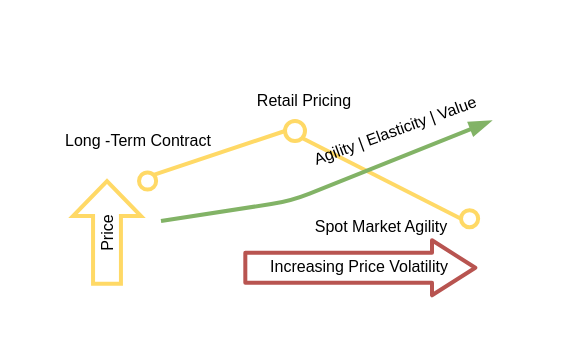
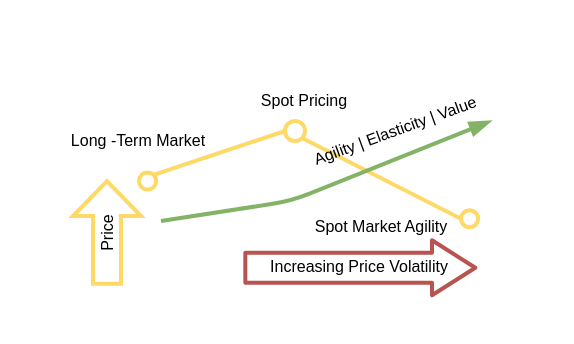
  <mxCell id="0" />
  <mxCell id="1" parent="0" />
  <mxCell id="2" value="Spot Market Agility" style="text;html=1;strokeColor=none;fillColor=none;align=center;verticalAlign=middle;whiteSpace=wrap;rounded=0;fontSize=8;fontStyle=0;strokeWidth=2;" vertex="1" parent="1"><mxGeometry x="141.5" y="101" width="97" height="24" as="geometry" /></mxCell>
  <mxCell id="3" value="" style="group;fontStyle=0;strokeWidth=2;fontSize=8;" vertex="1" connectable="0" parent="1"><mxGeometry x="30" y="90" width="230" height="60" as="geometry" /></mxCell>
  <mxCell id="4" value="Price&amp;nbsp;" style="html=1;align=center;verticalAlign=middle;shape=mxgraph.arrows2.arrow;dy=0.59;dx=17.5;direction=north;notch=0;flipV=0;horizontal=0;fontSize=8;fontStyle=0;rounded=1;labelBackgroundColor=#ffffff;endArrow=classic;endSize=8.33;strokeColor=#FFD966;strokeWidth=2;fillColor=none;" vertex="1" parent="3"><mxGeometry x="6" width="34" height="51.429" as="geometry" /></mxCell>
  <mxCell id="5" value="Increasing Price Volatility" style="shape=flexArrow;endArrow=classic;html=1;endWidth=10.5;endSize=6.555;width=14;fontSize=8;fontStyle=0;fillColor=none;strokeColor=#b85450;strokeWidth=2;" edge="1" parent="3"><mxGeometry width="50" height="50" relative="1" as="geometry"><mxPoint x="91.162" y="43.393" as="sourcePoint" /><mxPoint x="208.161" y="43.393" as="targetPoint" /></mxGeometry></mxCell>
  <mxCell id="6" value="" style="ellipse;whiteSpace=wrap;html=1;aspect=fixed;fontSize=8;rounded=1;strokeColor=#FFD966;strokeWidth=2;labelBackgroundColor=#ffffff;spacing=0;endArrow=none;fontStyle=0" vertex="1" parent="3"><mxGeometry x="39" y="-4.286" width="8.571" height="8.571" as="geometry" /></mxCell>
  <mxCell id="7" value="" style="ellipse;whiteSpace=wrap;html=1;aspect=fixed;fontSize=8;rounded=1;strokeColor=#FFD966;strokeWidth=2;labelBackgroundColor=#ffffff;spacing=0;endArrow=none;fontStyle=0" vertex="1" parent="3"><mxGeometry x="200" y="14.571" width="8.571" height="8.571" as="geometry" /></mxCell>
  <mxCell id="8" value="" style="endArrow=none;html=1;fontSize=8;strokeColor=#FFD966;strokeWidth=2;spacing=0;fontStyle=0;entryX=0;entryY=0.5;entryDx=0;entryDy=0;exitX=1;exitY=1;exitDx=0;exitDy=0;" edge="1" parent="1" source="14" target="7"><mxGeometry width="50" height="50" relative="1" as="geometry"><mxPoint x="160" y="60" as="sourcePoint" /><mxPoint x="330" y="40" as="targetPoint" /></mxGeometry></mxCell>
  <mxCell id="9" value="" style="endArrow=none;html=1;fontSize=8;spacing=0;comic=0;strokeWidth=2;strokeColor=#FFD966;fontStyle=0;entryX=0;entryY=0.5;entryDx=0;entryDy=0;exitX=1;exitY=0;exitDx=0;exitDy=0;" edge="1" parent="1" source="6" target="14"><mxGeometry width="50" height="50" relative="1" as="geometry"><mxPoint x="40" y="90" as="sourcePoint" /><mxPoint x="170" y="40" as="targetPoint" /></mxGeometry></mxCell>
- <mxCell id="10" value="Long -Term Contract" style="text;html=1;strokeColor=none;fillColor=none;align=center;verticalAlign=middle;whiteSpace=wrap;rounded=0;fontSize=8;fontStyle=0;strokeWidth=2;" vertex="1" parent="1"><mxGeometry x="20" y="60" width="98" height="20" as="geometry" /></mxCell>
+ <mxCell id="10" value="Long -Term Market" style="text;html=1;strokeColor=none;fillColor=none;align=center;verticalAlign=middle;whiteSpace=wrap;rounded=0;fontSize=8;fontStyle=0;strokeWidth=2;" vertex="1" parent="1"><mxGeometry x="20" y="60" width="98" height="20" as="geometry" /></mxCell>
  <mxCell id="11" value="" style="group;fontStyle=0;strokeWidth=2;fontSize=8;" vertex="1" connectable="0" parent="1"><mxGeometry x="115" y="20" width="150" height="70" as="geometry" /></mxCell>
- <mxCell id="12" value="Retail Pricing" style="text;html=1;strokeColor=none;fillColor=none;align=center;verticalAlign=middle;whiteSpace=wrap;rounded=0;fontSize=8;fontStyle=0;strokeWidth=2;" vertex="1" parent="11"><mxGeometry x="7" y="20" width="60" height="20" as="geometry" /></mxCell>
+ <mxCell id="12" value="Spot Pricing" style="text;html=1;strokeColor=none;fillColor=none;align=center;verticalAlign=middle;whiteSpace=wrap;rounded=0;fontSize=8;fontStyle=0;strokeWidth=2;" vertex="1" parent="11"><mxGeometry x="7" y="20" width="60" height="20" as="geometry" /></mxCell>
  <mxCell id="13" value="" style="endArrow=blockThin;html=1;strokeColor=#82b366;strokeWidth=2;fillColor=#d5e8d4;fontSize=8;endFill=1;fontStyle=0" edge="1" parent="11"><mxGeometry width="50" height="50" relative="1" as="geometry"><mxPoint x="-35" y="90" as="sourcePoint" /><mxPoint x="130" y="40" as="targetPoint" /><Array as="points"><mxPoint x="30" y="80" /></Array></mxGeometry></mxCell>
  <mxCell id="14" value="" style="ellipse;whiteSpace=wrap;html=1;aspect=fixed;fontSize=8;rounded=1;strokeColor=#FFD966;strokeWidth=2;labelBackgroundColor=#ffffff;spacing=0;endArrow=none;fontStyle=0" vertex="1" parent="11"><mxGeometry x="27" y="40" width="10" height="10" as="geometry" /></mxCell>
  <mxCell id="15" value="Agility | Elasticity | Value" style="text;html=1;strokeColor=none;fillColor=none;align=center;verticalAlign=middle;whiteSpace=wrap;rounded=0;fontSize=8;rotation=-20;fontStyle=0;strokeWidth=2;" vertex="1" parent="11"><mxGeometry x="20" y="35" width="125" height="20" as="geometry" /></mxCell>
